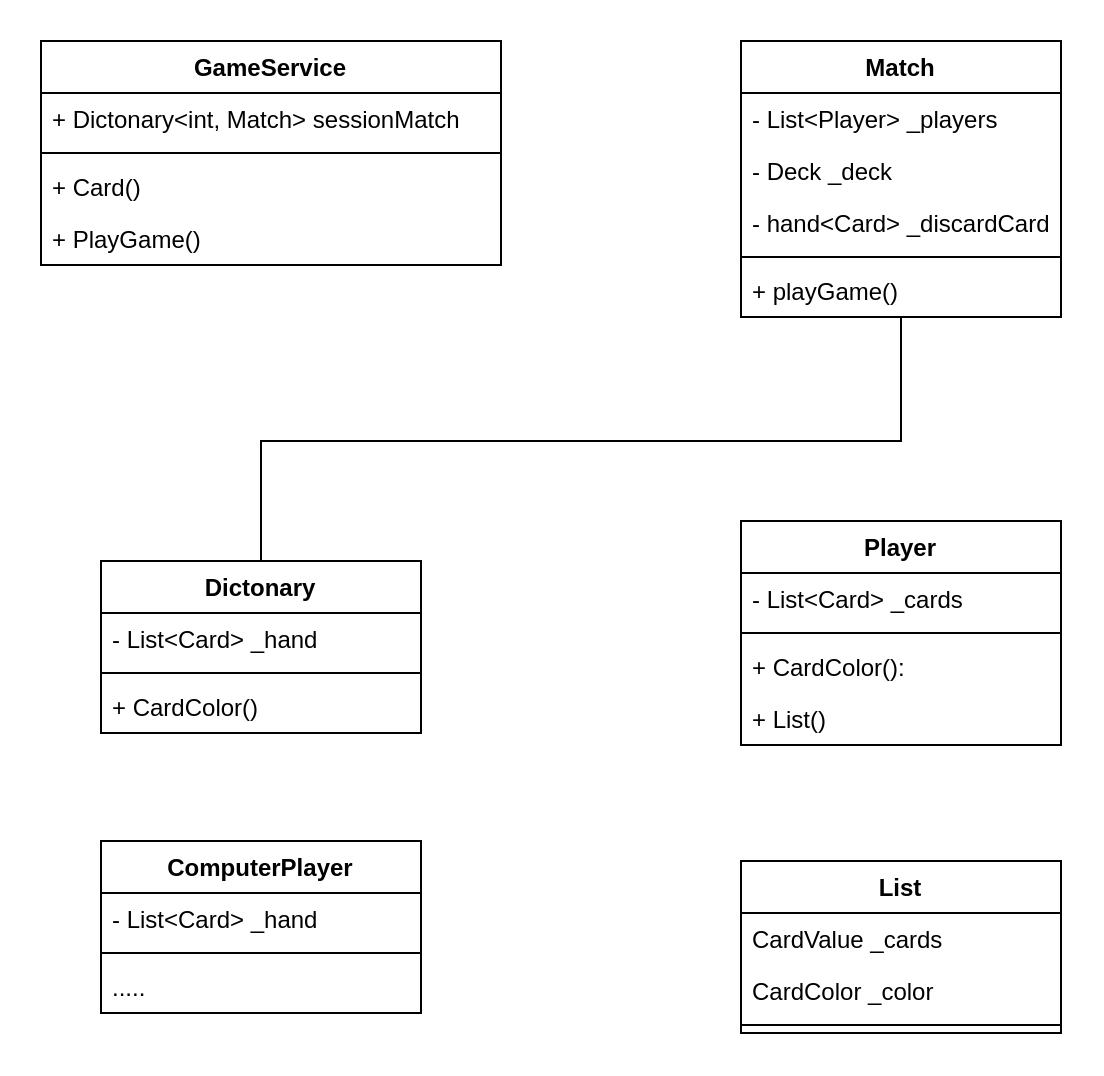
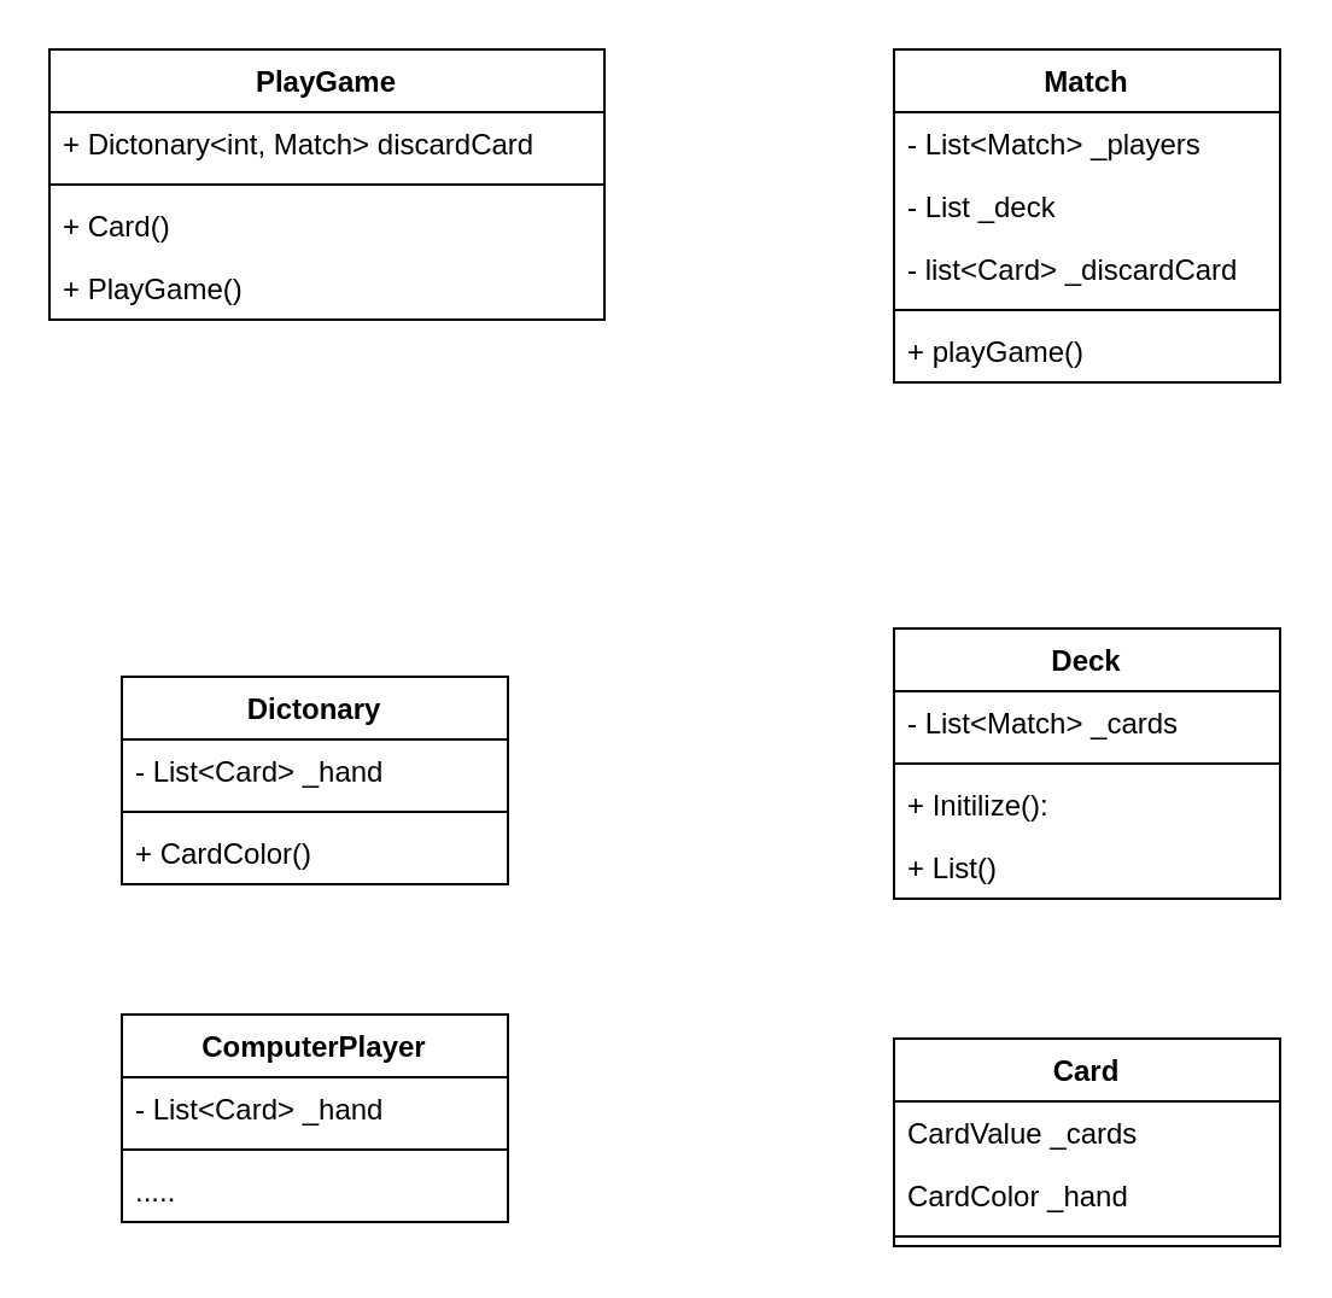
  <mxCell id="0" />
  <mxCell id="1" parent="0" />
- <mxCell id="2" style="edgeStyle=orthogonalEdgeStyle;rounded=0;orthogonalLoop=1;jettySize=auto;html=1;endArrow=none;endFill=0;" edge="1" parent="1" source="3" target="18"><mxGeometry relative="1" as="geometry"><Array as="points"><mxPoint x="450" y="220" /><mxPoint x="130" y="220" /></Array></mxGeometry></mxCell>
  <mxCell id="3" value="Match" style="swimlane;fontStyle=1;align=center;verticalAlign=top;childLayout=stackLayout;horizontal=1;startSize=26;horizontalStack=0;resizeParent=1;resizeParentMax=0;resizeLast=0;collapsible=1;marginBottom=0;whiteSpace=wrap;html=1;" parent="1" vertex="1"><mxGeometry x="370" y="20" width="160" height="138" as="geometry" /></mxCell>
- <mxCell id="4" value="- List&amp;lt;Player&amp;gt; _players" style="text;strokeColor=none;fillColor=none;align=left;verticalAlign=top;spacingLeft=4;spacingRight=4;overflow=hidden;rotatable=0;points=[[0,0.5],[1,0.5]];portConstraint=eastwest;whiteSpace=wrap;html=1;" parent="3" vertex="1"><mxGeometry y="26" width="160" height="26" as="geometry" /></mxCell>
- <mxCell id="5" value="- Deck _deck" style="text;strokeColor=none;fillColor=none;align=left;verticalAlign=top;spacingLeft=4;spacingRight=4;overflow=hidden;rotatable=0;points=[[0,0.5],[1,0.5]];portConstraint=eastwest;whiteSpace=wrap;html=1;" parent="3" vertex="1"><mxGeometry y="52" width="160" height="26" as="geometry" /></mxCell>
- <mxCell id="6" value="- hand&amp;lt;Card&amp;gt; _discardCard" style="text;strokeColor=none;fillColor=none;align=left;verticalAlign=top;spacingLeft=4;spacingRight=4;overflow=hidden;rotatable=0;points=[[0,0.5],[1,0.5]];portConstraint=eastwest;whiteSpace=wrap;html=1;" parent="3" vertex="1"><mxGeometry y="78" width="160" height="26" as="geometry" /></mxCell>
+ <mxCell id="4" value="- List&amp;lt;Match&amp;gt; _players" style="text;strokeColor=none;fillColor=none;align=left;verticalAlign=top;spacingLeft=4;spacingRight=4;overflow=hidden;rotatable=0;points=[[0,0.5],[1,0.5]];portConstraint=eastwest;whiteSpace=wrap;html=1;" parent="3" vertex="1"><mxGeometry y="26" width="160" height="26" as="geometry" /></mxCell>
+ <mxCell id="5" value="- List _deck" style="text;strokeColor=none;fillColor=none;align=left;verticalAlign=top;spacingLeft=4;spacingRight=4;overflow=hidden;rotatable=0;points=[[0,0.5],[1,0.5]];portConstraint=eastwest;whiteSpace=wrap;html=1;" parent="3" vertex="1"><mxGeometry y="52" width="160" height="26" as="geometry" /></mxCell>
+ <mxCell id="6" value="- list&amp;lt;Card&amp;gt; _discardCard" style="text;strokeColor=none;fillColor=none;align=left;verticalAlign=top;spacingLeft=4;spacingRight=4;overflow=hidden;rotatable=0;points=[[0,0.5],[1,0.5]];portConstraint=eastwest;whiteSpace=wrap;html=1;" parent="3" vertex="1"><mxGeometry y="78" width="160" height="26" as="geometry" /></mxCell>
  <mxCell id="7" value="" style="line;strokeWidth=1;fillColor=none;align=left;verticalAlign=middle;spacingTop=-1;spacingLeft=3;spacingRight=3;rotatable=0;labelPosition=right;points=[];portConstraint=eastwest;strokeColor=inherit;" parent="3" vertex="1"><mxGeometry y="104" width="160" height="8" as="geometry" /></mxCell>
  <mxCell id="8" value="+ playGame()&amp;nbsp;" style="text;strokeColor=none;fillColor=none;align=left;verticalAlign=top;spacingLeft=4;spacingRight=4;overflow=hidden;rotatable=0;points=[[0,0.5],[1,0.5]];portConstraint=eastwest;whiteSpace=wrap;html=1;" parent="3" vertex="1"><mxGeometry y="112" width="160" height="26" as="geometry" /></mxCell>
- <mxCell id="9" value="Player" style="swimlane;fontStyle=1;align=center;verticalAlign=top;childLayout=stackLayout;horizontal=1;startSize=26;horizontalStack=0;resizeParent=1;resizeParentMax=0;resizeLast=0;collapsible=1;marginBottom=0;whiteSpace=wrap;html=1;" parent="1" vertex="1"><mxGeometry x="370" y="260" width="160" height="112" as="geometry" /></mxCell>
- <mxCell id="10" value="- List&amp;lt;Card&amp;gt; _cards" style="text;strokeColor=none;fillColor=none;align=left;verticalAlign=top;spacingLeft=4;spacingRight=4;overflow=hidden;rotatable=0;points=[[0,0.5],[1,0.5]];portConstraint=eastwest;whiteSpace=wrap;html=1;" parent="9" vertex="1"><mxGeometry y="26" width="160" height="26" as="geometry" /></mxCell>
+ <mxCell id="9" value="Deck" style="swimlane;fontStyle=1;align=center;verticalAlign=top;childLayout=stackLayout;horizontal=1;startSize=26;horizontalStack=0;resizeParent=1;resizeParentMax=0;resizeLast=0;collapsible=1;marginBottom=0;whiteSpace=wrap;html=1;" parent="1" vertex="1"><mxGeometry x="370" y="260" width="160" height="112" as="geometry" /></mxCell>
+ <mxCell id="10" value="- List&amp;lt;Match&amp;gt; _cards" style="text;strokeColor=none;fillColor=none;align=left;verticalAlign=top;spacingLeft=4;spacingRight=4;overflow=hidden;rotatable=0;points=[[0,0.5],[1,0.5]];portConstraint=eastwest;whiteSpace=wrap;html=1;" parent="9" vertex="1"><mxGeometry y="26" width="160" height="26" as="geometry" /></mxCell>
  <mxCell id="11" value="" style="line;strokeWidth=1;fillColor=none;align=left;verticalAlign=middle;spacingTop=-1;spacingLeft=3;spacingRight=3;rotatable=0;labelPosition=right;points=[];portConstraint=eastwest;strokeColor=inherit;" parent="9" vertex="1"><mxGeometry y="52" width="160" height="8" as="geometry" /></mxCell>
- <mxCell id="12" value="+ CardColor():" style="text;strokeColor=none;fillColor=none;align=left;verticalAlign=top;spacingLeft=4;spacingRight=4;overflow=hidden;rotatable=0;points=[[0,0.5],[1,0.5]];portConstraint=eastwest;whiteSpace=wrap;html=1;" parent="9" vertex="1"><mxGeometry y="60" width="160" height="26" as="geometry" /></mxCell>
+ <mxCell id="12" value="+ Initilize():" style="text;strokeColor=none;fillColor=none;align=left;verticalAlign=top;spacingLeft=4;spacingRight=4;overflow=hidden;rotatable=0;points=[[0,0.5],[1,0.5]];portConstraint=eastwest;whiteSpace=wrap;html=1;" parent="9" vertex="1"><mxGeometry y="60" width="160" height="26" as="geometry" /></mxCell>
  <mxCell id="13" value="+ List()" style="text;strokeColor=none;fillColor=none;align=left;verticalAlign=top;spacingLeft=4;spacingRight=4;overflow=hidden;rotatable=0;points=[[0,0.5],[1,0.5]];portConstraint=eastwest;whiteSpace=wrap;html=1;" vertex="1" parent="9"><mxGeometry y="86" width="160" height="26" as="geometry" /></mxCell>
- <mxCell id="14" value="List" style="swimlane;fontStyle=1;align=center;verticalAlign=top;childLayout=stackLayout;horizontal=1;startSize=26;horizontalStack=0;resizeParent=1;resizeParentMax=0;resizeLast=0;collapsible=1;marginBottom=0;whiteSpace=wrap;html=1;" parent="1" vertex="1"><mxGeometry x="370" y="430" width="160" height="86" as="geometry" /></mxCell>
+ <mxCell id="14" value="Card" style="swimlane;fontStyle=1;align=center;verticalAlign=top;childLayout=stackLayout;horizontal=1;startSize=26;horizontalStack=0;resizeParent=1;resizeParentMax=0;resizeLast=0;collapsible=1;marginBottom=0;whiteSpace=wrap;html=1;" parent="1" vertex="1"><mxGeometry x="370" y="430" width="160" height="86" as="geometry" /></mxCell>
  <mxCell id="15" value="CardValue _cards" style="text;strokeColor=none;fillColor=none;align=left;verticalAlign=top;spacingLeft=4;spacingRight=4;overflow=hidden;rotatable=0;points=[[0,0.5],[1,0.5]];portConstraint=eastwest;whiteSpace=wrap;html=1;" parent="14" vertex="1"><mxGeometry y="26" width="160" height="26" as="geometry" /></mxCell>
- <mxCell id="16" value="CardColor _color" style="text;strokeColor=none;fillColor=none;align=left;verticalAlign=top;spacingLeft=4;spacingRight=4;overflow=hidden;rotatable=0;points=[[0,0.5],[1,0.5]];portConstraint=eastwest;whiteSpace=wrap;html=1;" parent="14" vertex="1"><mxGeometry y="52" width="160" height="26" as="geometry" /></mxCell>
+ <mxCell id="16" value="CardColor _hand" style="text;strokeColor=none;fillColor=none;align=left;verticalAlign=top;spacingLeft=4;spacingRight=4;overflow=hidden;rotatable=0;points=[[0,0.5],[1,0.5]];portConstraint=eastwest;whiteSpace=wrap;html=1;" parent="14" vertex="1"><mxGeometry y="52" width="160" height="26" as="geometry" /></mxCell>
  <mxCell id="17" value="" style="line;strokeWidth=1;fillColor=none;align=left;verticalAlign=middle;spacingTop=-1;spacingLeft=3;spacingRight=3;rotatable=0;labelPosition=right;points=[];portConstraint=eastwest;strokeColor=inherit;" parent="14" vertex="1"><mxGeometry y="78" width="160" height="8" as="geometry" /></mxCell>
  <mxCell id="18" value="Dictonary" style="swimlane;fontStyle=1;align=center;verticalAlign=top;childLayout=stackLayout;horizontal=1;startSize=26;horizontalStack=0;resizeParent=1;resizeParentMax=0;resizeLast=0;collapsible=1;marginBottom=0;whiteSpace=wrap;html=1;" parent="1" vertex="1"><mxGeometry x="50" y="280" width="160" height="86" as="geometry" /></mxCell>
  <mxCell id="19" value="- List&amp;lt;Card&amp;gt; _hand" style="text;strokeColor=none;fillColor=none;align=left;verticalAlign=top;spacingLeft=4;spacingRight=4;overflow=hidden;rotatable=0;points=[[0,0.5],[1,0.5]];portConstraint=eastwest;whiteSpace=wrap;html=1;" parent="18" vertex="1"><mxGeometry y="26" width="160" height="26" as="geometry" /></mxCell>
  <mxCell id="20" value="" style="line;strokeWidth=1;fillColor=none;align=left;verticalAlign=middle;spacingTop=-1;spacingLeft=3;spacingRight=3;rotatable=0;labelPosition=right;points=[];portConstraint=eastwest;strokeColor=inherit;" parent="18" vertex="1"><mxGeometry y="52" width="160" height="8" as="geometry" /></mxCell>
  <mxCell id="21" value="+ CardColor()" style="text;strokeColor=none;fillColor=none;align=left;verticalAlign=top;spacingLeft=4;spacingRight=4;overflow=hidden;rotatable=0;points=[[0,0.5],[1,0.5]];portConstraint=eastwest;whiteSpace=wrap;html=1;" parent="18" vertex="1"><mxGeometry y="60" width="160" height="26" as="geometry" /></mxCell>
  <mxCell id="22" value="ComputerPlayer" style="swimlane;fontStyle=1;align=center;verticalAlign=top;childLayout=stackLayout;horizontal=1;startSize=26;horizontalStack=0;resizeParent=1;resizeParentMax=0;resizeLast=0;collapsible=1;marginBottom=0;whiteSpace=wrap;html=1;" parent="1" vertex="1"><mxGeometry x="50" y="420" width="160" height="86" as="geometry" /></mxCell>
  <mxCell id="23" value="- List&amp;lt;Card&amp;gt; _hand" style="text;strokeColor=none;fillColor=none;align=left;verticalAlign=top;spacingLeft=4;spacingRight=4;overflow=hidden;rotatable=0;points=[[0,0.5],[1,0.5]];portConstraint=eastwest;whiteSpace=wrap;html=1;" parent="22" vertex="1"><mxGeometry y="26" width="160" height="26" as="geometry" /></mxCell>
  <mxCell id="24" value="" style="line;strokeWidth=1;fillColor=none;align=left;verticalAlign=middle;spacingTop=-1;spacingLeft=3;spacingRight=3;rotatable=0;labelPosition=right;points=[];portConstraint=eastwest;strokeColor=inherit;" parent="22" vertex="1"><mxGeometry y="52" width="160" height="8" as="geometry" /></mxCell>
  <mxCell id="25" value="....." style="text;strokeColor=none;fillColor=none;align=left;verticalAlign=top;spacingLeft=4;spacingRight=4;overflow=hidden;rotatable=0;points=[[0,0.5],[1,0.5]];portConstraint=eastwest;whiteSpace=wrap;html=1;" parent="22" vertex="1"><mxGeometry y="60" width="160" height="26" as="geometry" /></mxCell>
- <mxCell id="26" value="GameService" style="swimlane;fontStyle=1;align=center;verticalAlign=top;childLayout=stackLayout;horizontal=1;startSize=26;horizontalStack=0;resizeParent=1;resizeParentMax=0;resizeLast=0;collapsible=1;marginBottom=0;whiteSpace=wrap;html=1;" vertex="1" parent="1"><mxGeometry x="20" y="20" width="230" height="112" as="geometry" /></mxCell>
- <mxCell id="27" value="+ Dictonary&amp;lt;int, Match&amp;gt; sessionMatch" style="text;strokeColor=none;fillColor=none;align=left;verticalAlign=top;spacingLeft=4;spacingRight=4;overflow=hidden;rotatable=0;points=[[0,0.5],[1,0.5]];portConstraint=eastwest;whiteSpace=wrap;html=1;" vertex="1" parent="26"><mxGeometry y="26" width="230" height="26" as="geometry" /></mxCell>
+ <mxCell id="26" value="PlayGame" style="swimlane;fontStyle=1;align=center;verticalAlign=top;childLayout=stackLayout;horizontal=1;startSize=26;horizontalStack=0;resizeParent=1;resizeParentMax=0;resizeLast=0;collapsible=1;marginBottom=0;whiteSpace=wrap;html=1;" vertex="1" parent="1"><mxGeometry x="20" y="20" width="230" height="112" as="geometry" /></mxCell>
+ <mxCell id="27" value="+ Dictonary&amp;lt;int, Match&amp;gt; discardCard" style="text;strokeColor=none;fillColor=none;align=left;verticalAlign=top;spacingLeft=4;spacingRight=4;overflow=hidden;rotatable=0;points=[[0,0.5],[1,0.5]];portConstraint=eastwest;whiteSpace=wrap;html=1;" vertex="1" parent="26"><mxGeometry y="26" width="230" height="26" as="geometry" /></mxCell>
  <mxCell id="28" value="" style="line;strokeWidth=1;fillColor=none;align=left;verticalAlign=middle;spacingTop=-1;spacingLeft=3;spacingRight=3;rotatable=0;labelPosition=right;points=[];portConstraint=eastwest;strokeColor=inherit;" vertex="1" parent="26"><mxGeometry y="52" width="230" height="8" as="geometry" /></mxCell>
  <mxCell id="29" value="+ Card()&lt;br&gt;&amp;nbsp;" style="text;strokeColor=none;fillColor=none;align=left;verticalAlign=top;spacingLeft=4;spacingRight=4;overflow=hidden;rotatable=0;points=[[0,0.5],[1,0.5]];portConstraint=eastwest;whiteSpace=wrap;html=1;" vertex="1" parent="26"><mxGeometry y="60" width="230" height="26" as="geometry" /></mxCell>
  <mxCell id="30" value="+ PlayGame()&lt;br&gt;&amp;nbsp;" style="text;strokeColor=none;fillColor=none;align=left;verticalAlign=top;spacingLeft=4;spacingRight=4;overflow=hidden;rotatable=0;points=[[0,0.5],[1,0.5]];portConstraint=eastwest;whiteSpace=wrap;html=1;" vertex="1" parent="26"><mxGeometry y="86" width="230" height="26" as="geometry" /></mxCell>
